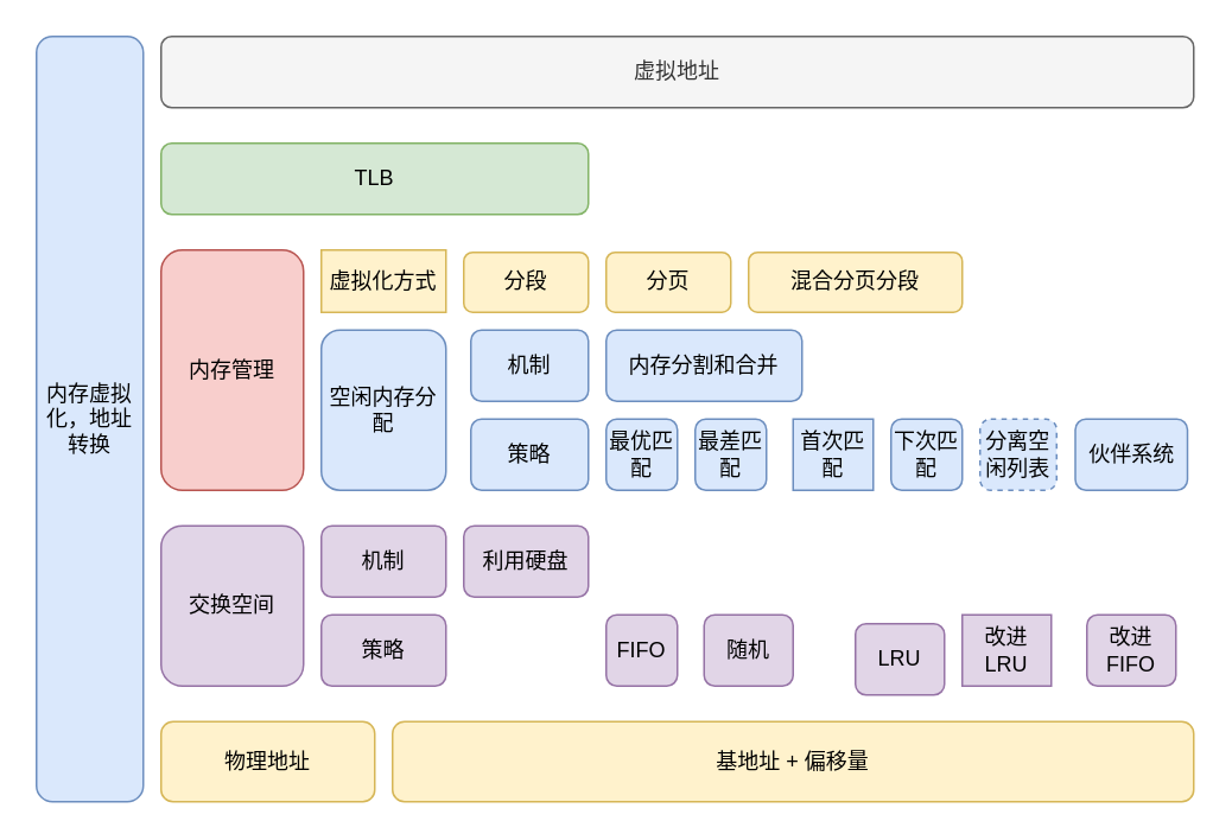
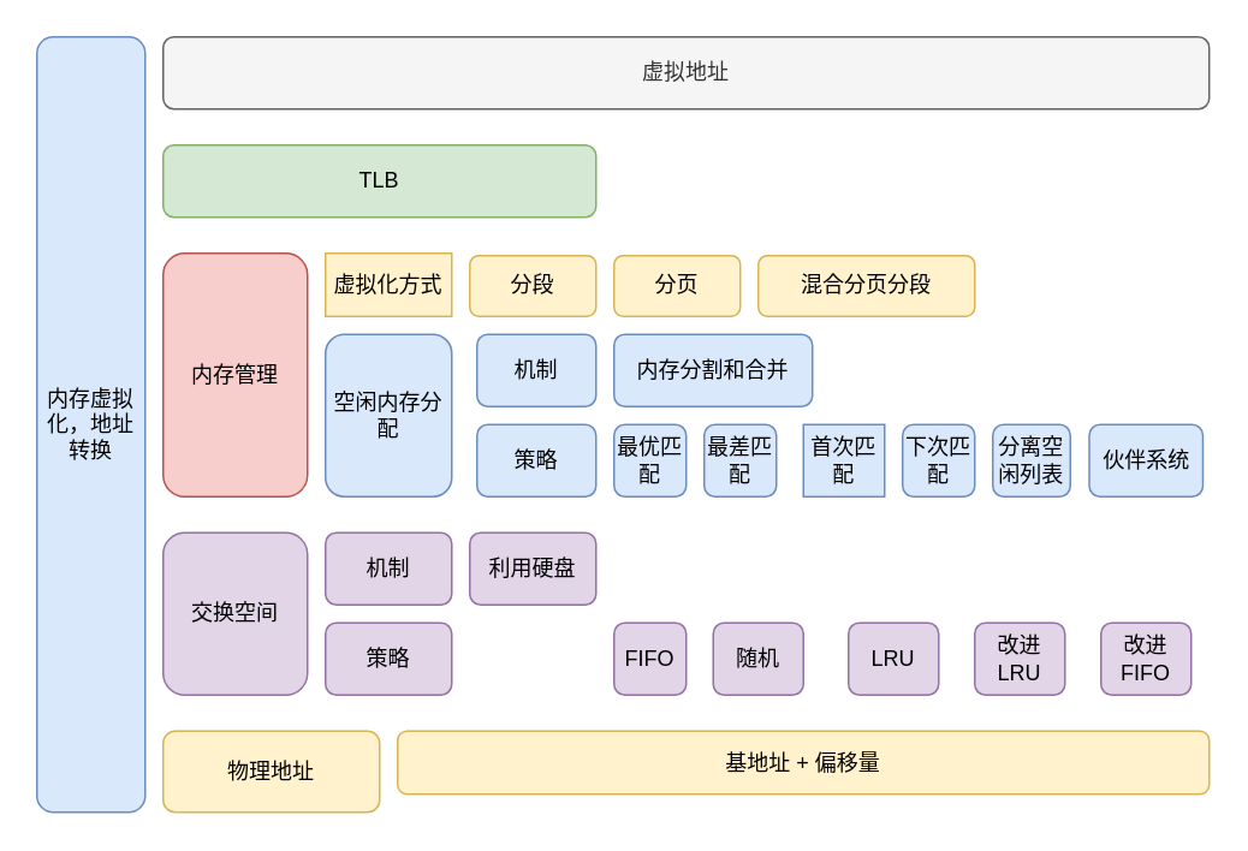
  <mxCell id="0" />
  <mxCell id="1" parent="0" />
  <mxCell id="2" value="内存虚拟化，地址转换" style="rounded=1;whiteSpace=wrap;html=1;rotation=0;textDirection=ltr;fillColor=#dae8fc;strokeColor=#6c8ebf;" vertex="1" parent="1"><mxGeometry x="20" y="20" width="60" height="430" as="geometry" /></mxCell>
  <mxCell id="3" value="虚拟地址" style="rounded=1;whiteSpace=wrap;html=1;fillColor=#f5f5f5;strokeColor=#666666;fontColor=#333333;" vertex="1" parent="1"><mxGeometry x="90" y="20" width="580" height="40" as="geometry" /></mxCell>
  <mxCell id="4" value="物理地址" style="rounded=1;whiteSpace=wrap;html=1;fillColor=#fff2cc;strokeColor=#d6b656;" vertex="1" parent="1"><mxGeometry x="90" y="405" width="120" height="45" as="geometry" /></mxCell>
  <mxCell id="5" value="TLB" style="rounded=1;whiteSpace=wrap;html=1;sketch=0;fillColor=#d5e8d4;strokeColor=#82b366;" vertex="1" parent="1"><mxGeometry x="90" y="80" width="240" height="40" as="geometry" /></mxCell>
  <mxCell id="6" value="虚拟化方式" style="whiteSpace=wrap;html=1;sketch=0;fillColor=#fff2cc;strokeColor=#d6b656;rounded=0;" vertex="1" parent="1"><mxGeometry x="180" y="140" width="70" height="35" as="geometry" /></mxCell>
  <mxCell id="7" value="分段" style="whiteSpace=wrap;html=1;rounded=1;sketch=0;fillColor=#fff2cc;strokeColor=#d6b656;" vertex="1" parent="1"><mxGeometry x="260" y="141.25" width="70" height="33.75" as="geometry" /></mxCell>
  <mxCell id="8" value="分页" style="whiteSpace=wrap;html=1;rounded=1;sketch=0;fillColor=#fff2cc;strokeColor=#d6b656;" vertex="1" parent="1"><mxGeometry x="340" y="141.25" width="70" height="33.75" as="geometry" /></mxCell>
  <mxCell id="9" value="混合分页分段" style="whiteSpace=wrap;html=1;rounded=1;sketch=0;fillColor=#fff2cc;strokeColor=#d6b656;" vertex="1" parent="1"><mxGeometry x="420" y="141.25" width="120" height="33.75" as="geometry" /></mxCell>
  <mxCell id="10" value="内存管理" style="whiteSpace=wrap;html=1;rounded=1;sketch=0;fillColor=#f8cecc;strokeColor=#b85450;" vertex="1" parent="1"><mxGeometry x="90" y="140" width="80" height="135" as="geometry" /></mxCell>
  <mxCell id="11" value="空闲内存分配" style="whiteSpace=wrap;html=1;rounded=1;sketch=0;fillColor=#dae8fc;strokeColor=#6c8ebf;" vertex="1" parent="1"><mxGeometry x="180" y="185" width="70" height="90" as="geometry" /></mxCell>
  <mxCell id="12" value="机制" style="whiteSpace=wrap;html=1;rounded=1;sketch=0;fillColor=#dae8fc;strokeColor=#6c8ebf;" vertex="1" parent="1"><mxGeometry x="264" y="185" width="66" height="40" as="geometry" /></mxCell>
  <mxCell id="13" value="策略" style="whiteSpace=wrap;html=1;rounded=1;sketch=0;fillColor=#dae8fc;strokeColor=#6c8ebf;" vertex="1" parent="1"><mxGeometry x="264" y="235" width="66" height="40" as="geometry" /></mxCell>
  <mxCell id="14" value="最优匹配" style="whiteSpace=wrap;html=1;rounded=1;sketch=0;fillColor=#dae8fc;strokeColor=#6c8ebf;" vertex="1" parent="1"><mxGeometry x="340" y="235" width="40" height="40" as="geometry" /></mxCell>
  <mxCell id="15" value="内存分割和合并" style="whiteSpace=wrap;html=1;rounded=1;sketch=0;fillColor=#dae8fc;strokeColor=#6c8ebf;" vertex="1" parent="1"><mxGeometry x="340" y="185" width="110" height="40" as="geometry" /></mxCell>
  <mxCell id="16" value="最差匹配" style="whiteSpace=wrap;html=1;rounded=1;sketch=0;fillColor=#dae8fc;strokeColor=#6c8ebf;" vertex="1" parent="1"><mxGeometry x="390" y="235" width="40" height="40" as="geometry" /></mxCell>
  <mxCell id="17" value="首次匹配" style="whiteSpace=wrap;html=1;sketch=0;fillColor=#dae8fc;strokeColor=#6c8ebf;rounded=0;" vertex="1" parent="1"><mxGeometry x="445" y="235" width="45" height="40" as="geometry" /></mxCell>
  <mxCell id="18" value="下次匹配" style="whiteSpace=wrap;html=1;rounded=1;sketch=0;fillColor=#dae8fc;strokeColor=#6c8ebf;" vertex="1" parent="1"><mxGeometry x="500" y="235" width="40" height="40" as="geometry" /></mxCell>
- <mxCell id="19" value="分离空闲列表" style="whiteSpace=wrap;html=1;rounded=1;sketch=0;fillColor=#dae8fc;strokeColor=#6c8ebf;dashed=1;" vertex="1" parent="1"><mxGeometry x="550" y="235" width="43" height="40" as="geometry" /></mxCell>
+ <mxCell id="19" value="分离空闲列表" style="whiteSpace=wrap;html=1;rounded=1;sketch=0;fillColor=#dae8fc;strokeColor=#6c8ebf;" vertex="1" parent="1"><mxGeometry x="550" y="235" width="43" height="40" as="geometry" /></mxCell>
  <mxCell id="20" value="伙伴系统" style="whiteSpace=wrap;html=1;rounded=1;sketch=0;fillColor=#dae8fc;strokeColor=#6c8ebf;" vertex="1" parent="1"><mxGeometry x="603.5" y="235" width="63" height="40" as="geometry" /></mxCell>
  <mxCell id="21" value="交换空间" style="whiteSpace=wrap;html=1;rounded=1;sketch=0;fillColor=#e1d5e7;strokeColor=#9673a6;" vertex="1" parent="1"><mxGeometry x="90" y="295" width="80" height="90" as="geometry" /></mxCell>
  <mxCell id="22" value="机制" style="whiteSpace=wrap;html=1;rounded=1;sketch=0;fillColor=#e1d5e7;strokeColor=#9673a6;" vertex="1" parent="1"><mxGeometry x="180" y="295" width="70" height="40" as="geometry" /></mxCell>
  <mxCell id="23" value="利用硬盘" style="whiteSpace=wrap;html=1;rounded=1;sketch=0;fillColor=#e1d5e7;strokeColor=#9673a6;" vertex="1" parent="1"><mxGeometry x="260" y="295" width="70" height="40" as="geometry" /></mxCell>
  <mxCell id="24" value="策略" style="whiteSpace=wrap;html=1;rounded=1;sketch=0;fillColor=#e1d5e7;strokeColor=#9673a6;" vertex="1" parent="1"><mxGeometry x="180" y="345" width="70" height="40" as="geometry" /></mxCell>
  <mxCell id="25" value="FIFO" style="whiteSpace=wrap;html=1;rounded=1;sketch=0;fillColor=#e1d5e7;strokeColor=#9673a6;" vertex="1" parent="1"><mxGeometry x="340" y="345" width="40" height="40" as="geometry" /></mxCell>
  <mxCell id="26" value="随机" style="whiteSpace=wrap;html=1;rounded=1;sketch=0;fillColor=#e1d5e7;strokeColor=#9673a6;" vertex="1" parent="1"><mxGeometry x="395" y="345" width="50" height="40" as="geometry" /></mxCell>
- <mxCell id="27" value="LRU" style="whiteSpace=wrap;html=1;rounded=1;sketch=0;fillColor=#e1d5e7;strokeColor=#9673a6;" vertex="1" parent="1"><mxGeometry x="480" y="350" width="50" height="40" as="geometry" /></mxCell>
- <mxCell id="28" value="基地址 + 偏移量" style="whiteSpace=wrap;html=1;rounded=1;sketch=0;fillColor=#fff2cc;strokeColor=#d6b656;" vertex="1" parent="1"><mxGeometry x="220" y="405" width="450" height="45" as="geometry" /></mxCell>
- <mxCell id="29" value="改进 LRU" style="whiteSpace=wrap;html=1;sketch=0;fillColor=#e1d5e7;strokeColor=#9673a6;rounded=0;" vertex="1" parent="1"><mxGeometry x="540" y="345" width="50" height="40" as="geometry" /></mxCell>
+ <mxCell id="27" value="LRU" style="whiteSpace=wrap;html=1;rounded=1;sketch=0;fillColor=#e1d5e7;strokeColor=#9673a6;" vertex="1" parent="1"><mxGeometry x="470" y="345" width="50" height="40" as="geometry" /></mxCell>
+ <mxCell id="28" value="基地址 + 偏移量" style="whiteSpace=wrap;html=1;rounded=1;sketch=0;fillColor=#fff2cc;strokeColor=#d6b656;" vertex="1" parent="1"><mxGeometry x="220" y="405" width="450" height="35" as="geometry" /></mxCell>
+ <mxCell id="29" value="改进 LRU" style="whiteSpace=wrap;html=1;rounded=1;sketch=0;fillColor=#e1d5e7;strokeColor=#9673a6;" vertex="1" parent="1"><mxGeometry x="540" y="345" width="50" height="40" as="geometry" /></mxCell>
  <mxCell id="30" value="改进 FIFO" style="whiteSpace=wrap;html=1;rounded=1;sketch=0;fillColor=#e1d5e7;strokeColor=#9673a6;" vertex="1" parent="1"><mxGeometry x="610" y="345" width="50" height="40" as="geometry" /></mxCell>
